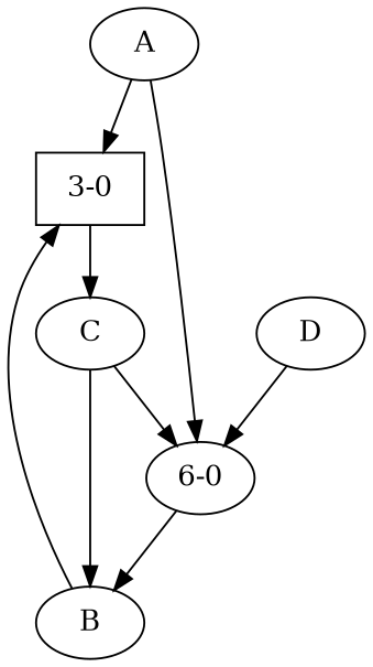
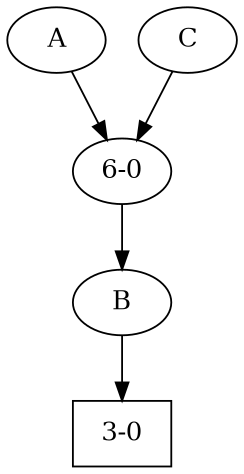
  digraph {
    node [shape=ellipse]
    n1 [label=A]
    "3-0" [shape=box]
    "6-0"
    n4 [label=C]
    n5 [label=B]
-   n6 [label=D]
-   n1 -> "3-0"
    n1 -> "6-0"
-   "3-0" -> n4
    "6-0" -> n5
    n4 -> "6-0"
-   n4 -> n5
    n5 -> "3-0"
-   n6 -> "6-0"
  }
